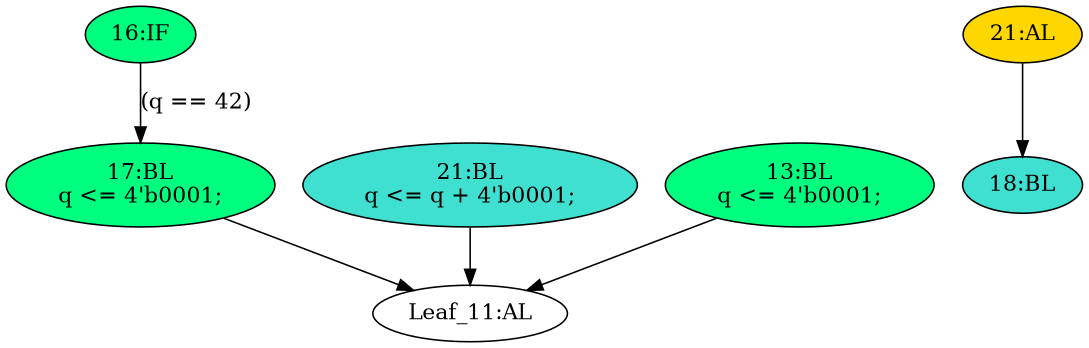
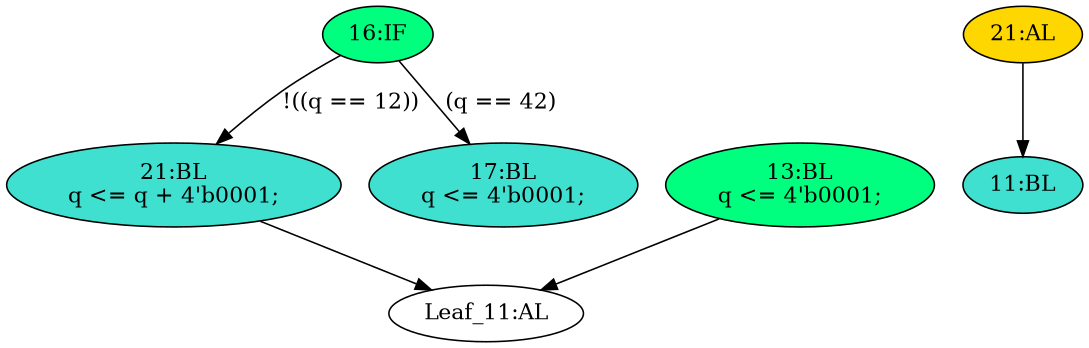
  strict digraph {
    node [fillcolor=turquoise statements="[]" style=filled typ=Block]
    edge [cond="[]" lineno=None]
    n1 [ast="<pyverilog.vparser.ast.IfStatement object at 0x7ff939d6c3d0>" fillcolor=springgreen label="16:IF" typ=IfStatement]
    n2 [ast="<pyverilog.vparser.ast.Block object at 0x7ff939d6c510>" label="21:BL\nq <= q + 4'b0001;" statements="[<pyverilog.vparser.ast.NonblockingSubstitution object at 0x7ff939d6c550>]"]
-   n3 [ast="<pyverilog.vparser.ast.Block object at 0x7ff939d6c790>" fillcolor=springgreen label="17:BL\nq <= 4'b0001;" statements="[<pyverilog.vparser.ast.NonblockingSubstitution object at 0x7ff939d6c7d0>]"]
+   n3 [ast="<pyverilog.vparser.ast.Block object at 0x7ff939d6c790>" label="17:BL\nq <= 4'b0001;" statements="[<pyverilog.vparser.ast.NonblockingSubstitution object at 0x7ff939d6c7d0>]"]
    n4 [def_var="['q']" label="Leaf_11:AL" fillcolor="" statements="" style="" typ=""]
    n5 [ast="<pyverilog.vparser.ast.Block object at 0x7ff939d6ca10>" fillcolor=springgreen label="13:BL\nq <= 4'b0001;" statements="[<pyverilog.vparser.ast.NonblockingSubstitution object at 0x7ff939d6ca50>]"]
-   n6 [ast="<pyverilog.vparser.ast.Block object at 0x7ff939d6cc10>" label="18:BL"]
+   n6 [ast="<pyverilog.vparser.ast.Block object at 0x7ff939d6cc10>" label="11:BL"]
    n7 [ast="<pyverilog.vparser.ast.Always object at 0x7ff939d6cc90>" clk_sens=True fillcolor=gold label="21:AL" sens="['clk']" typ=Always use_var="['reset', 'q']"]
+   n1 -> n2 [cond="['q']" label="!((q == 12))" lineno=16]
    n1 -> n3 [cond="['q']" label="(q == 42)" lineno=16]
    n2 -> n4
-   n3 -> n4
    n5 -> n4
    n7 -> n6
  }
